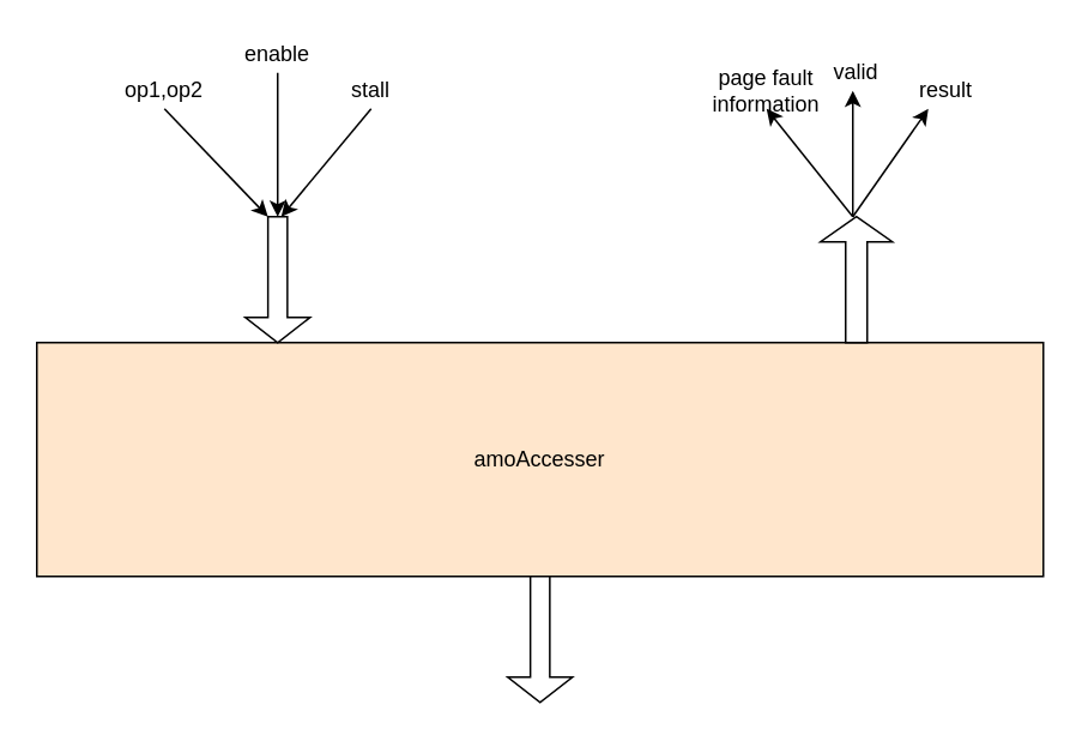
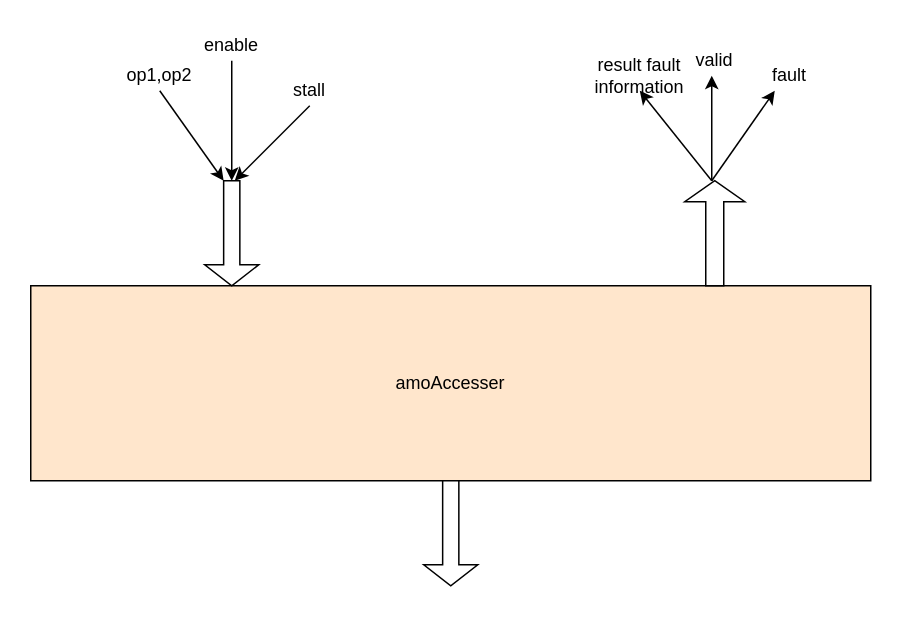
  <mxCell id="0" />
  <mxCell id="1" parent="0" />
  <mxCell id="2" value="amoAccesser" style="rounded=0;whiteSpace=wrap;html=1;fillColor=#ffe6cc;" vertex="1" parent="1"><mxGeometry x="20" y="190" width="560" height="130" as="geometry" /></mxCell>
  <mxCell id="3" value="" style="shape=singleArrow;direction=south;whiteSpace=wrap;html=1;" vertex="1" parent="1"><mxGeometry x="282" y="320" width="36" height="70" as="geometry" /></mxCell>
  <mxCell id="4" style="edgeStyle=orthogonalEdgeStyle;rounded=0;orthogonalLoop=1;jettySize=auto;html=1;exitX=0.5;exitY=1;exitDx=0;exitDy=0;" edge="1" parent="1" source="16"><mxGeometry relative="1" as="geometry"><mxPoint x="154" y="120" as="targetPoint" /><mxPoint x="146" y="80" as="sourcePoint" /><Array as="points" /></mxGeometry></mxCell>
  <mxCell id="5" value="" style="shape=singleArrow;direction=south;whiteSpace=wrap;html=1;" vertex="1" parent="1"><mxGeometry x="136" y="120" width="36" height="70" as="geometry" /></mxCell>
  <mxCell id="6" value="" style="shape=singleArrow;direction=south;whiteSpace=wrap;html=1;rotation=-180;" vertex="1" parent="1"><mxGeometry x="456" y="120" width="40" height="70" as="geometry" /></mxCell>
  <mxCell id="7" value="" style="endArrow=classic;html=1;exitX=0.5;exitY=1;exitDx=0;exitDy=0;entryX=0;entryY=0;entryDx=0;entryDy=23.4;entryPerimeter=0;" edge="1" parent="1" source="15" target="5"><mxGeometry width="50" height="50" relative="1" as="geometry"><mxPoint x="56" y="120" as="sourcePoint" /><mxPoint x="146" y="110" as="targetPoint" /></mxGeometry></mxCell>
  <mxCell id="8" value="" style="endArrow=classic;html=1;exitX=0.5;exitY=1;exitDx=0;exitDy=0;" edge="1" parent="1" source="17"><mxGeometry width="50" height="50" relative="1" as="geometry"><mxPoint x="46" y="150" as="sourcePoint" /><mxPoint x="156" y="120" as="targetPoint" /><Array as="points" /></mxGeometry></mxCell>
  <mxCell id="9" style="edgeStyle=orthogonalEdgeStyle;rounded=0;orthogonalLoop=1;jettySize=auto;html=1;exitX=0;exitY=0.5;exitDx=0;exitDy=0;exitPerimeter=0;" edge="1" parent="1"><mxGeometry relative="1" as="geometry"><mxPoint x="474" y="50" as="targetPoint" /><mxPoint x="474" y="120" as="sourcePoint" /></mxGeometry></mxCell>
  <mxCell id="10" value="" style="endArrow=classic;html=1;exitX=0;exitY=0.5;exitDx=0;exitDy=0;exitPerimeter=0;" edge="1" parent="1"><mxGeometry width="50" height="50" relative="1" as="geometry"><mxPoint x="474" y="120" as="sourcePoint" /><mxPoint x="426" y="60" as="targetPoint" /></mxGeometry></mxCell>
  <mxCell id="11" value="" style="endArrow=classic;html=1;exitX=0;exitY=0.5;exitDx=0;exitDy=0;exitPerimeter=0;" edge="1" parent="1"><mxGeometry width="50" height="50" relative="1" as="geometry"><mxPoint x="474" y="120" as="sourcePoint" /><mxPoint x="516" y="60" as="targetPoint" /></mxGeometry></mxCell>
  <mxCell id="12" value="valid" style="text;html=1;strokeColor=none;fillColor=none;align=center;verticalAlign=middle;whiteSpace=wrap;rounded=0;" vertex="1" parent="1"><mxGeometry x="456" y="30" width="40" height="20" as="geometry" /></mxCell>
- <mxCell id="13" value="result" style="text;html=1;strokeColor=none;fillColor=none;align=center;verticalAlign=middle;whiteSpace=wrap;rounded=0;" vertex="1" parent="1"><mxGeometry x="506" y="40" width="40" height="20" as="geometry" /></mxCell>
- <mxCell id="14" value="page fault&lt;br&gt;information" style="text;html=1;strokeColor=none;fillColor=none;align=center;verticalAlign=middle;whiteSpace=wrap;rounded=0;" vertex="1" parent="1"><mxGeometry x="396" y="30" width="60" height="40" as="geometry" /></mxCell>
- <mxCell id="15" value="op1,op2" style="text;html=1;strokeColor=none;fillColor=none;align=center;verticalAlign=middle;whiteSpace=wrap;rounded=0;" vertex="1" parent="1"><mxGeometry x="71" y="40" width="40" height="20" as="geometry" /></mxCell>
+ <mxCell id="13" value="fault" style="text;html=1;strokeColor=none;fillColor=none;align=center;verticalAlign=middle;whiteSpace=wrap;rounded=0;" vertex="1" parent="1"><mxGeometry x="506" y="40" width="40" height="20" as="geometry" /></mxCell>
+ <mxCell id="14" value="result fault&lt;br&gt;information" style="text;html=1;strokeColor=none;fillColor=none;align=center;verticalAlign=middle;whiteSpace=wrap;rounded=0;" vertex="1" parent="1"><mxGeometry x="396" y="30" width="60" height="40" as="geometry" /></mxCell>
+ <mxCell id="15" value="op1,op2" style="text;html=1;strokeColor=none;fillColor=none;align=center;verticalAlign=middle;whiteSpace=wrap;rounded=0;" vertex="1" parent="1"><mxGeometry x="86" y="40" width="40" height="20" as="geometry" /></mxCell>
  <mxCell id="16" value="enable" style="text;html=1;strokeColor=none;fillColor=none;align=center;verticalAlign=middle;whiteSpace=wrap;rounded=0;" vertex="1" parent="1"><mxGeometry x="134" y="20" width="40" height="20" as="geometry" /></mxCell>
- <mxCell id="17" value="stall" style="text;html=1;strokeColor=none;fillColor=none;align=center;verticalAlign=middle;whiteSpace=wrap;rounded=0;" vertex="1" parent="1"><mxGeometry x="186" y="40" width="40" height="20" as="geometry" /></mxCell>
+ <mxCell id="17" value="stall" style="text;html=1;strokeColor=none;fillColor=none;align=center;verticalAlign=middle;whiteSpace=wrap;rounded=0;" vertex="1" parent="1"><mxGeometry x="186" y="50" width="40" height="20" as="geometry" /></mxCell>
